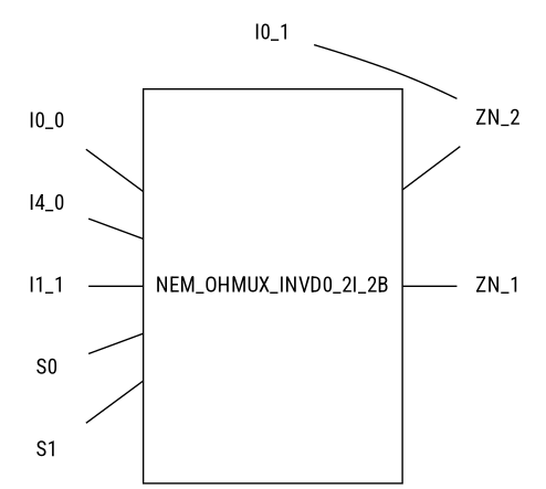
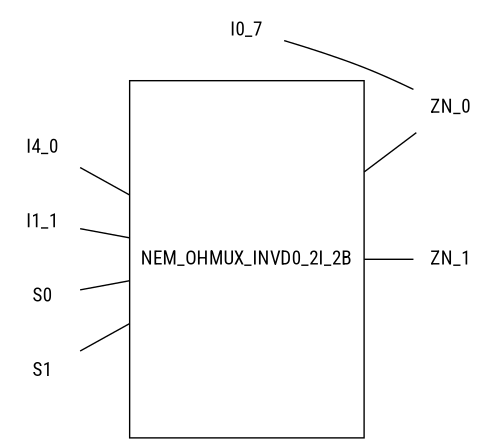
  graph {
    fontname="Roboto Condensed"
    rankdir=LR
    node [fontname="Roboto Condensed" shape=none]
    edge [fontname="Roboto Condensed"]
    n1 [height=3.6 label=NEM_OHMUX_INVD0_2I_2B rankdir=TB shape=box]
-   ZN_0 [label=ZN_2]
+   ZN_0
    ZN_1
-   I0_0
-   I0_1
+   I0_1 [label=I0_7]
    n6 [label=I4_0]
    I1_1
    S0
    S1
    n1 -- ZN_0
    n1 -- ZN_1
-   I0_0 -- n1
    I0_1 -- ZN_0
    n6 -- n1
    I1_1 -- n1
    S0 -- n1
    S1 -- n1
  }
